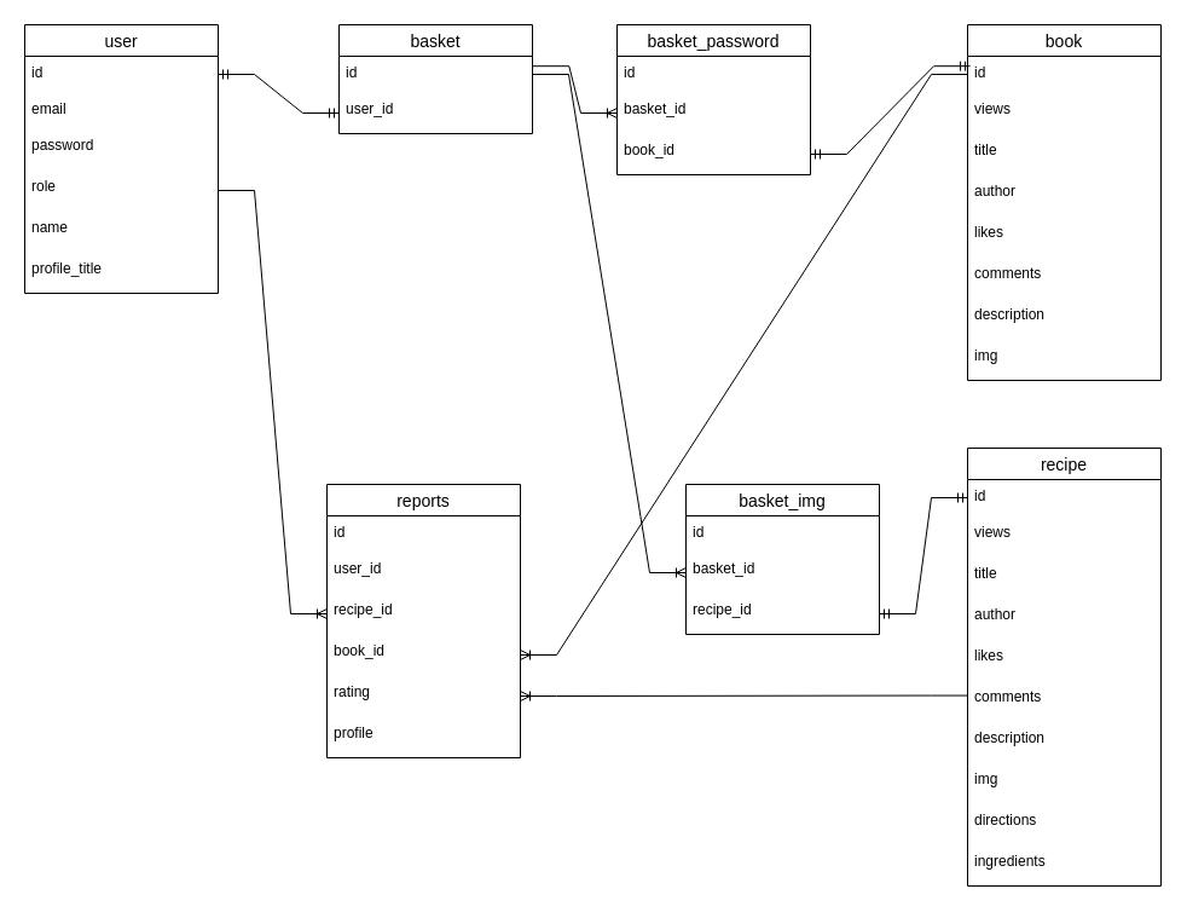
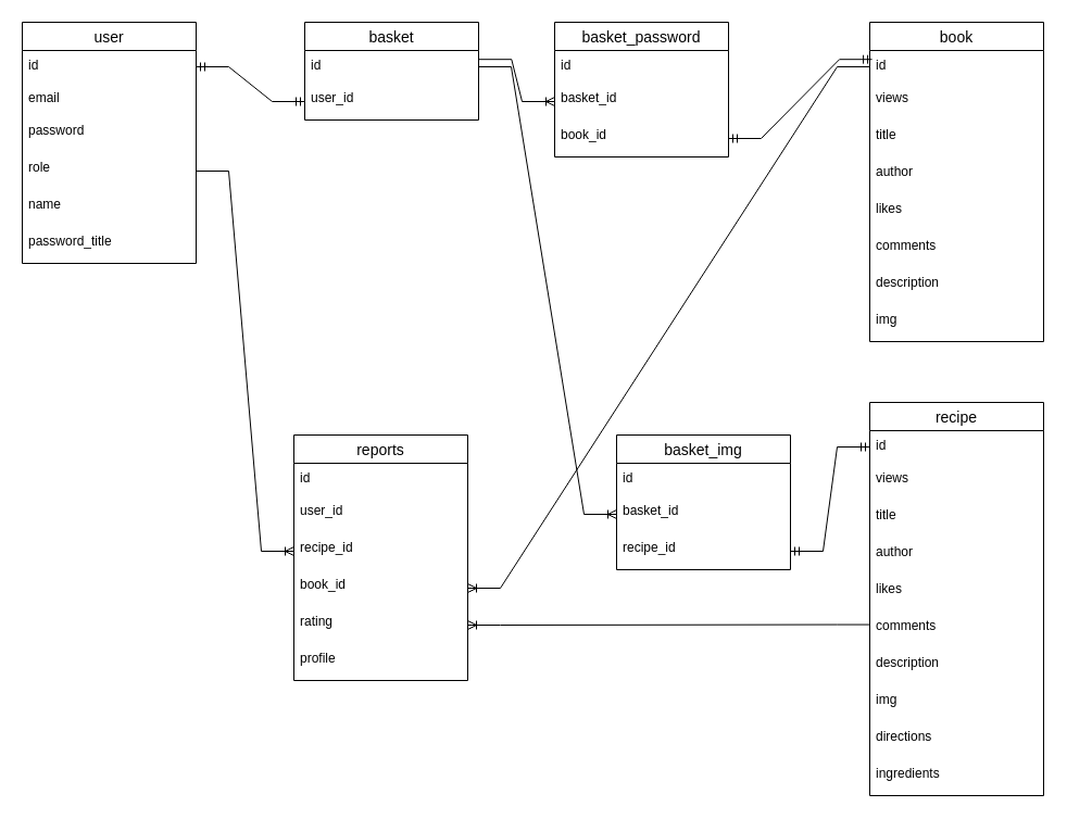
  <mxCell id="0" />
  <mxCell id="1" parent="0" />
  <mxCell id="2" value="user" style="swimlane;fontStyle=0;childLayout=stackLayout;horizontal=1;startSize=26;horizontalStack=0;resizeParent=1;resizeParentMax=0;resizeLast=0;collapsible=1;marginBottom=0;align=center;fontSize=14;" vertex="1" parent="1"><mxGeometry x="20" y="20" width="160" height="222" as="geometry" /></mxCell>
  <mxCell id="3" value="id" style="text;strokeColor=none;fillColor=none;spacingLeft=4;spacingRight=4;overflow=hidden;rotatable=0;points=[[0,0.5],[1,0.5]];portConstraint=eastwest;fontSize=12;" vertex="1" parent="2"><mxGeometry y="26" width="160" height="30" as="geometry" /></mxCell>
  <mxCell id="4" value="email" style="text;strokeColor=none;fillColor=none;spacingLeft=4;spacingRight=4;overflow=hidden;rotatable=0;points=[[0,0.5],[1,0.5]];portConstraint=eastwest;fontSize=12;" vertex="1" parent="2"><mxGeometry y="56" width="160" height="30" as="geometry" /></mxCell>
  <mxCell id="5" value="password" style="text;strokeColor=none;fillColor=none;spacingLeft=4;spacingRight=4;overflow=hidden;rotatable=0;points=[[0,0.5],[1,0.5]];portConstraint=eastwest;fontSize=12;" vertex="1" parent="2"><mxGeometry y="86" width="160" height="34" as="geometry" /></mxCell>
  <mxCell id="6" value="role" style="text;strokeColor=none;fillColor=none;spacingLeft=4;spacingRight=4;overflow=hidden;rotatable=0;points=[[0,0.5],[1,0.5]];portConstraint=eastwest;fontSize=12;" vertex="1" parent="2"><mxGeometry y="120" width="160" height="34" as="geometry" /></mxCell>
  <mxCell id="7" value="name" style="text;strokeColor=none;fillColor=none;spacingLeft=4;spacingRight=4;overflow=hidden;rotatable=0;points=[[0,0.5],[1,0.5]];portConstraint=eastwest;fontSize=12;" vertex="1" parent="2"><mxGeometry y="154" width="160" height="34" as="geometry" /></mxCell>
- <mxCell id="8" value="profile_title" style="text;strokeColor=none;fillColor=none;spacingLeft=4;spacingRight=4;overflow=hidden;rotatable=0;points=[[0,0.5],[1,0.5]];portConstraint=eastwest;fontSize=12;" vertex="1" parent="2"><mxGeometry y="188" width="160" height="34" as="geometry" /></mxCell>
+ <mxCell id="8" value="password_title" style="text;strokeColor=none;fillColor=none;spacingLeft=4;spacingRight=4;overflow=hidden;rotatable=0;points=[[0,0.5],[1,0.5]];portConstraint=eastwest;fontSize=12;" vertex="1" parent="2"><mxGeometry y="188" width="160" height="34" as="geometry" /></mxCell>
  <mxCell id="9" value="basket" style="swimlane;fontStyle=0;childLayout=stackLayout;horizontal=1;startSize=26;horizontalStack=0;resizeParent=1;resizeParentMax=0;resizeLast=0;collapsible=1;marginBottom=0;align=center;fontSize=14;" vertex="1" parent="1"><mxGeometry x="280" y="20" width="160" height="90" as="geometry" /></mxCell>
  <mxCell id="10" value="id" style="text;strokeColor=none;fillColor=none;spacingLeft=4;spacingRight=4;overflow=hidden;rotatable=0;points=[[0,0.5],[1,0.5]];portConstraint=eastwest;fontSize=12;" vertex="1" parent="9"><mxGeometry y="26" width="160" height="30" as="geometry" /></mxCell>
  <mxCell id="11" value="user_id" style="text;strokeColor=none;fillColor=none;spacingLeft=4;spacingRight=4;overflow=hidden;rotatable=0;points=[[0,0.5],[1,0.5]];portConstraint=eastwest;fontSize=12;" vertex="1" parent="9"><mxGeometry y="56" width="160" height="34" as="geometry" /></mxCell>
  <mxCell id="12" value="" style="edgeStyle=entityRelationEdgeStyle;fontSize=12;html=1;endArrow=ERmandOne;startArrow=ERmandOne;rounded=0;exitX=1;exitY=0.5;exitDx=0;exitDy=0;entryX=0;entryY=0.5;entryDx=0;entryDy=0;" edge="1" parent="1" source="3" target="11"><mxGeometry width="100" height="100" relative="1" as="geometry"><mxPoint x="230" y="140" as="sourcePoint" /><mxPoint x="330" y="40" as="targetPoint" /></mxGeometry></mxCell>
  <mxCell id="13" value="book" style="swimlane;fontStyle=0;childLayout=stackLayout;horizontal=1;startSize=26;horizontalStack=0;resizeParent=1;resizeParentMax=0;resizeLast=0;collapsible=1;marginBottom=0;align=center;fontSize=14;" vertex="1" parent="1"><mxGeometry x="800" y="20" width="160" height="294" as="geometry" /></mxCell>
  <mxCell id="14" value="id" style="text;strokeColor=none;fillColor=none;spacingLeft=4;spacingRight=4;overflow=hidden;rotatable=0;points=[[0,0.5],[1,0.5]];portConstraint=eastwest;fontSize=12;" vertex="1" parent="13"><mxGeometry y="26" width="160" height="30" as="geometry" /></mxCell>
  <mxCell id="15" value="views" style="text;strokeColor=none;fillColor=none;spacingLeft=4;spacingRight=4;overflow=hidden;rotatable=0;points=[[0,0.5],[1,0.5]];portConstraint=eastwest;fontSize=12;" vertex="1" parent="13"><mxGeometry y="56" width="160" height="34" as="geometry" /></mxCell>
  <mxCell id="16" value="title" style="text;strokeColor=none;fillColor=none;spacingLeft=4;spacingRight=4;overflow=hidden;rotatable=0;points=[[0,0.5],[1,0.5]];portConstraint=eastwest;fontSize=12;" vertex="1" parent="13"><mxGeometry y="90" width="160" height="34" as="geometry" /></mxCell>
  <mxCell id="17" value="author" style="text;strokeColor=none;fillColor=none;spacingLeft=4;spacingRight=4;overflow=hidden;rotatable=0;points=[[0,0.5],[1,0.5]];portConstraint=eastwest;fontSize=12;" vertex="1" parent="13"><mxGeometry y="124" width="160" height="34" as="geometry" /></mxCell>
  <mxCell id="18" value="likes" style="text;strokeColor=none;fillColor=none;spacingLeft=4;spacingRight=4;overflow=hidden;rotatable=0;points=[[0,0.5],[1,0.5]];portConstraint=eastwest;fontSize=12;" vertex="1" parent="13"><mxGeometry y="158" width="160" height="34" as="geometry" /></mxCell>
  <mxCell id="19" value="comments" style="text;strokeColor=none;fillColor=none;spacingLeft=4;spacingRight=4;overflow=hidden;rotatable=0;points=[[0,0.5],[1,0.5]];portConstraint=eastwest;fontSize=12;" vertex="1" parent="13"><mxGeometry y="192" width="160" height="34" as="geometry" /></mxCell>
  <mxCell id="20" value="description" style="text;strokeColor=none;fillColor=none;spacingLeft=4;spacingRight=4;overflow=hidden;rotatable=0;points=[[0,0.5],[1,0.5]];portConstraint=eastwest;fontSize=12;" vertex="1" parent="13"><mxGeometry y="226" width="160" height="34" as="geometry" /></mxCell>
  <mxCell id="21" value="img" style="text;strokeColor=none;fillColor=none;spacingLeft=4;spacingRight=4;overflow=hidden;rotatable=0;points=[[0,0.5],[1,0.5]];portConstraint=eastwest;fontSize=12;" vertex="1" parent="13"><mxGeometry y="260" width="160" height="34" as="geometry" /></mxCell>
  <mxCell id="22" value="recipe" style="swimlane;fontStyle=0;childLayout=stackLayout;horizontal=1;startSize=26;horizontalStack=0;resizeParent=1;resizeParentMax=0;resizeLast=0;collapsible=1;marginBottom=0;align=center;fontSize=14;" vertex="1" parent="1"><mxGeometry x="800" y="370" width="160" height="362" as="geometry" /></mxCell>
  <mxCell id="23" value="id" style="text;strokeColor=none;fillColor=none;spacingLeft=4;spacingRight=4;overflow=hidden;rotatable=0;points=[[0,0.5],[1,0.5]];portConstraint=eastwest;fontSize=12;" vertex="1" parent="22"><mxGeometry y="26" width="160" height="30" as="geometry" /></mxCell>
  <mxCell id="24" value="views" style="text;strokeColor=none;fillColor=none;spacingLeft=4;spacingRight=4;overflow=hidden;rotatable=0;points=[[0,0.5],[1,0.5]];portConstraint=eastwest;fontSize=12;" vertex="1" parent="22"><mxGeometry y="56" width="160" height="34" as="geometry" /></mxCell>
  <mxCell id="25" value="title" style="text;strokeColor=none;fillColor=none;spacingLeft=4;spacingRight=4;overflow=hidden;rotatable=0;points=[[0,0.5],[1,0.5]];portConstraint=eastwest;fontSize=12;" vertex="1" parent="22"><mxGeometry y="90" width="160" height="34" as="geometry" /></mxCell>
  <mxCell id="26" value="author" style="text;strokeColor=none;fillColor=none;spacingLeft=4;spacingRight=4;overflow=hidden;rotatable=0;points=[[0,0.5],[1,0.5]];portConstraint=eastwest;fontSize=12;" vertex="1" parent="22"><mxGeometry y="124" width="160" height="34" as="geometry" /></mxCell>
  <mxCell id="27" value="likes" style="text;strokeColor=none;fillColor=none;spacingLeft=4;spacingRight=4;overflow=hidden;rotatable=0;points=[[0,0.5],[1,0.5]];portConstraint=eastwest;fontSize=12;" vertex="1" parent="22"><mxGeometry y="158" width="160" height="34" as="geometry" /></mxCell>
  <mxCell id="28" value="comments" style="text;strokeColor=none;fillColor=none;spacingLeft=4;spacingRight=4;overflow=hidden;rotatable=0;points=[[0,0.5],[1,0.5]];portConstraint=eastwest;fontSize=12;" vertex="1" parent="22"><mxGeometry y="192" width="160" height="34" as="geometry" /></mxCell>
  <mxCell id="29" value="description" style="text;strokeColor=none;fillColor=none;spacingLeft=4;spacingRight=4;overflow=hidden;rotatable=0;points=[[0,0.5],[1,0.5]];portConstraint=eastwest;fontSize=12;" vertex="1" parent="22"><mxGeometry y="226" width="160" height="34" as="geometry" /></mxCell>
  <mxCell id="30" value="img" style="text;strokeColor=none;fillColor=none;spacingLeft=4;spacingRight=4;overflow=hidden;rotatable=0;points=[[0,0.5],[1,0.5]];portConstraint=eastwest;fontSize=12;" vertex="1" parent="22"><mxGeometry y="260" width="160" height="34" as="geometry" /></mxCell>
  <mxCell id="31" value="directions" style="text;strokeColor=none;fillColor=none;spacingLeft=4;spacingRight=4;overflow=hidden;rotatable=0;points=[[0,0.5],[1,0.5]];portConstraint=eastwest;fontSize=12;" vertex="1" parent="22"><mxGeometry y="294" width="160" height="34" as="geometry" /></mxCell>
  <mxCell id="32" value="ingredients" style="text;strokeColor=none;fillColor=none;spacingLeft=4;spacingRight=4;overflow=hidden;rotatable=0;points=[[0,0.5],[1,0.5]];portConstraint=eastwest;fontSize=12;" vertex="1" parent="22"><mxGeometry y="328" width="160" height="34" as="geometry" /></mxCell>
  <mxCell id="33" value="basket_password" style="swimlane;fontStyle=0;childLayout=stackLayout;horizontal=1;startSize=26;horizontalStack=0;resizeParent=1;resizeParentMax=0;resizeLast=0;collapsible=1;marginBottom=0;align=center;fontSize=14;" vertex="1" parent="1"><mxGeometry x="510" y="20" width="160" height="124" as="geometry" /></mxCell>
  <mxCell id="34" value="id" style="text;strokeColor=none;fillColor=none;spacingLeft=4;spacingRight=4;overflow=hidden;rotatable=0;points=[[0,0.5],[1,0.5]];portConstraint=eastwest;fontSize=12;" vertex="1" parent="33"><mxGeometry y="26" width="160" height="30" as="geometry" /></mxCell>
  <mxCell id="35" value="basket_id" style="text;strokeColor=none;fillColor=none;spacingLeft=4;spacingRight=4;overflow=hidden;rotatable=0;points=[[0,0.5],[1,0.5]];portConstraint=eastwest;fontSize=12;" vertex="1" parent="33"><mxGeometry y="56" width="160" height="34" as="geometry" /></mxCell>
  <mxCell id="36" value="book_id" style="text;strokeColor=none;fillColor=none;spacingLeft=4;spacingRight=4;overflow=hidden;rotatable=0;points=[[0,0.5],[1,0.5]];portConstraint=eastwest;fontSize=12;" vertex="1" parent="33"><mxGeometry y="90" width="160" height="34" as="geometry" /></mxCell>
  <mxCell id="37" value="basket_img" style="swimlane;fontStyle=0;childLayout=stackLayout;horizontal=1;startSize=26;horizontalStack=0;resizeParent=1;resizeParentMax=0;resizeLast=0;collapsible=1;marginBottom=0;align=center;fontSize=14;" vertex="1" parent="1"><mxGeometry x="567" y="400" width="160" height="124" as="geometry" /></mxCell>
  <mxCell id="38" value="id" style="text;strokeColor=none;fillColor=none;spacingLeft=4;spacingRight=4;overflow=hidden;rotatable=0;points=[[0,0.5],[1,0.5]];portConstraint=eastwest;fontSize=12;" vertex="1" parent="37"><mxGeometry y="26" width="160" height="30" as="geometry" /></mxCell>
  <mxCell id="39" value="basket_id" style="text;strokeColor=none;fillColor=none;spacingLeft=4;spacingRight=4;overflow=hidden;rotatable=0;points=[[0,0.5],[1,0.5]];portConstraint=eastwest;fontSize=12;" vertex="1" parent="37"><mxGeometry y="56" width="160" height="34" as="geometry" /></mxCell>
  <mxCell id="40" value="recipe_id" style="text;strokeColor=none;fillColor=none;spacingLeft=4;spacingRight=4;overflow=hidden;rotatable=0;points=[[0,0.5],[1,0.5]];portConstraint=eastwest;fontSize=12;" vertex="1" parent="37"><mxGeometry y="90" width="160" height="34" as="geometry" /></mxCell>
  <mxCell id="41" value="" style="edgeStyle=entityRelationEdgeStyle;fontSize=12;html=1;endArrow=ERoneToMany;rounded=0;exitX=1.002;exitY=0.273;exitDx=0;exitDy=0;entryX=0;entryY=0.5;entryDx=0;entryDy=0;exitPerimeter=0;" edge="1" parent="1" source="10" target="35"><mxGeometry width="100" height="100" relative="1" as="geometry"><mxPoint x="420" y="260" as="sourcePoint" /><mxPoint x="520" y="160" as="targetPoint" /></mxGeometry></mxCell>
  <mxCell id="42" value="" style="edgeStyle=entityRelationEdgeStyle;fontSize=12;html=1;endArrow=ERoneToMany;rounded=0;exitX=1;exitY=0.5;exitDx=0;exitDy=0;entryX=0;entryY=0.5;entryDx=0;entryDy=0;" edge="1" parent="1" source="10" target="39"><mxGeometry width="100" height="100" relative="1" as="geometry"><mxPoint x="490" y="330" as="sourcePoint" /><mxPoint x="590" y="230" as="targetPoint" /></mxGeometry></mxCell>
  <mxCell id="43" value="" style="edgeStyle=entityRelationEdgeStyle;fontSize=12;html=1;endArrow=ERmandOne;startArrow=ERmandOne;rounded=0;exitX=1;exitY=0.5;exitDx=0;exitDy=0;entryX=0.013;entryY=0.273;entryDx=0;entryDy=0;entryPerimeter=0;" edge="1" parent="1" source="36" target="14"><mxGeometry width="100" height="100" relative="1" as="geometry"><mxPoint x="710" y="320" as="sourcePoint" /><mxPoint x="800" y="61" as="targetPoint" /></mxGeometry></mxCell>
  <mxCell id="44" value="" style="edgeStyle=entityRelationEdgeStyle;fontSize=12;html=1;endArrow=ERmandOne;startArrow=ERmandOne;rounded=0;exitX=1;exitY=0.5;exitDx=0;exitDy=0;entryX=0;entryY=0.5;entryDx=0;entryDy=0;" edge="1" parent="1" source="40" target="23"><mxGeometry width="100" height="100" relative="1" as="geometry"><mxPoint x="670" y="415.65" as="sourcePoint" /><mxPoint x="800" y="380" as="targetPoint" /></mxGeometry></mxCell>
  <mxCell id="45" value="reports" style="swimlane;fontStyle=0;childLayout=stackLayout;horizontal=1;startSize=26;horizontalStack=0;resizeParent=1;resizeParentMax=0;resizeLast=0;collapsible=1;marginBottom=0;align=center;fontSize=14;" vertex="1" parent="1"><mxGeometry x="270" y="400" width="160" height="226" as="geometry" /></mxCell>
  <mxCell id="46" value="id" style="text;strokeColor=none;fillColor=none;spacingLeft=4;spacingRight=4;overflow=hidden;rotatable=0;points=[[0,0.5],[1,0.5]];portConstraint=eastwest;fontSize=12;" vertex="1" parent="45"><mxGeometry y="26" width="160" height="30" as="geometry" /></mxCell>
  <mxCell id="47" value="user_id" style="text;strokeColor=none;fillColor=none;spacingLeft=4;spacingRight=4;overflow=hidden;rotatable=0;points=[[0,0.5],[1,0.5]];portConstraint=eastwest;fontSize=12;" vertex="1" parent="45"><mxGeometry y="56" width="160" height="34" as="geometry" /></mxCell>
  <mxCell id="48" value="recipe_id" style="text;strokeColor=none;fillColor=none;spacingLeft=4;spacingRight=4;overflow=hidden;rotatable=0;points=[[0,0.5],[1,0.5]];portConstraint=eastwest;fontSize=12;" vertex="1" parent="45"><mxGeometry y="90" width="160" height="34" as="geometry" /></mxCell>
  <mxCell id="49" value="book_id" style="text;strokeColor=none;fillColor=none;spacingLeft=4;spacingRight=4;overflow=hidden;rotatable=0;points=[[0,0.5],[1,0.5]];portConstraint=eastwest;fontSize=12;" vertex="1" parent="45"><mxGeometry y="124" width="160" height="34" as="geometry" /></mxCell>
  <mxCell id="50" value="rating" style="text;strokeColor=none;fillColor=none;spacingLeft=4;spacingRight=4;overflow=hidden;rotatable=0;points=[[0,0.5],[1,0.5]];portConstraint=eastwest;fontSize=12;" vertex="1" parent="45"><mxGeometry y="158" width="160" height="34" as="geometry" /></mxCell>
  <mxCell id="51" value="profile" style="text;strokeColor=none;fillColor=none;spacingLeft=4;spacingRight=4;overflow=hidden;rotatable=0;points=[[0,0.5],[1,0.5]];portConstraint=eastwest;fontSize=12;" vertex="1" parent="45"><mxGeometry y="192" width="160" height="34" as="geometry" /></mxCell>
  <mxCell id="52" value="" style="edgeStyle=entityRelationEdgeStyle;fontSize=12;html=1;endArrow=ERoneToMany;rounded=0;exitX=1;exitY=0.5;exitDx=0;exitDy=0;entryX=0;entryY=0.5;entryDx=0;entryDy=0;" edge="1" parent="1" source="6" target="48"><mxGeometry width="100" height="100" relative="1" as="geometry"><mxPoint x="200" y="342" as="sourcePoint" /><mxPoint x="260" y="510" as="targetPoint" /></mxGeometry></mxCell>
  <mxCell id="53" value="" style="edgeStyle=entityRelationEdgeStyle;fontSize=12;html=1;endArrow=ERoneToMany;rounded=0;entryX=1;entryY=0.5;entryDx=0;entryDy=0;" edge="1" parent="1" source="14" target="49"><mxGeometry width="100" height="100" relative="1" as="geometry"><mxPoint x="440" y="210" as="sourcePoint" /><mxPoint x="570" y="230" as="targetPoint" /></mxGeometry></mxCell>
  <mxCell id="54" value="" style="edgeStyle=entityRelationEdgeStyle;fontSize=12;html=1;endArrow=ERoneToMany;rounded=0;entryX=1;entryY=0.5;entryDx=0;entryDy=0;exitX=0.001;exitY=0.369;exitDx=0;exitDy=0;exitPerimeter=0;" edge="1" parent="1" source="28" target="50"><mxGeometry width="100" height="100" relative="1" as="geometry"><mxPoint x="780" y="600" as="sourcePoint" /><mxPoint x="438.4" y="429.662" as="targetPoint" /></mxGeometry></mxCell>
